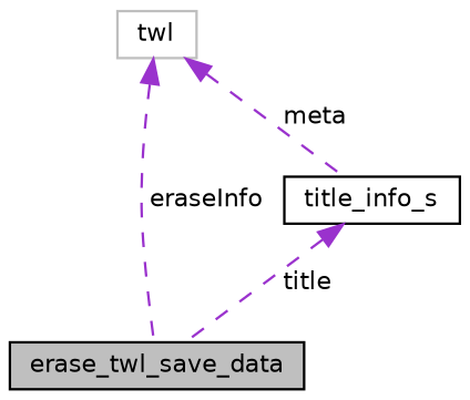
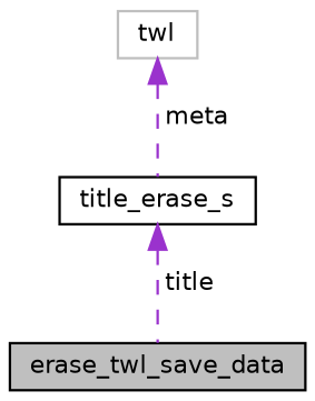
  digraph {
    node [color=black fillcolor=white fontname=Helvetica fontsize=10 shape=record style=filled]
    edge [color=darkorchid3 dir=back fontname=Helvetica fontsize=10 labelfontname=Helvetica labelfontsize=10 style=dashed]
    n1 [fillcolor=grey75 fontcolor=black height=0.2 label=erase_twl_save_data width=0.4]
    n2 [color=grey75 height=0.2 label=twl width=0.4]
-   n3 [height=0.2 label=title_info_s width=0.4]
-   n2 -> n1 [label=" eraseInfo"]
+   n3 [height=0.2 label=title_erase_s width=0.4]
    n2 -> n3 [label=" meta"]
    n3 -> n1 [label=" title"]
  }
